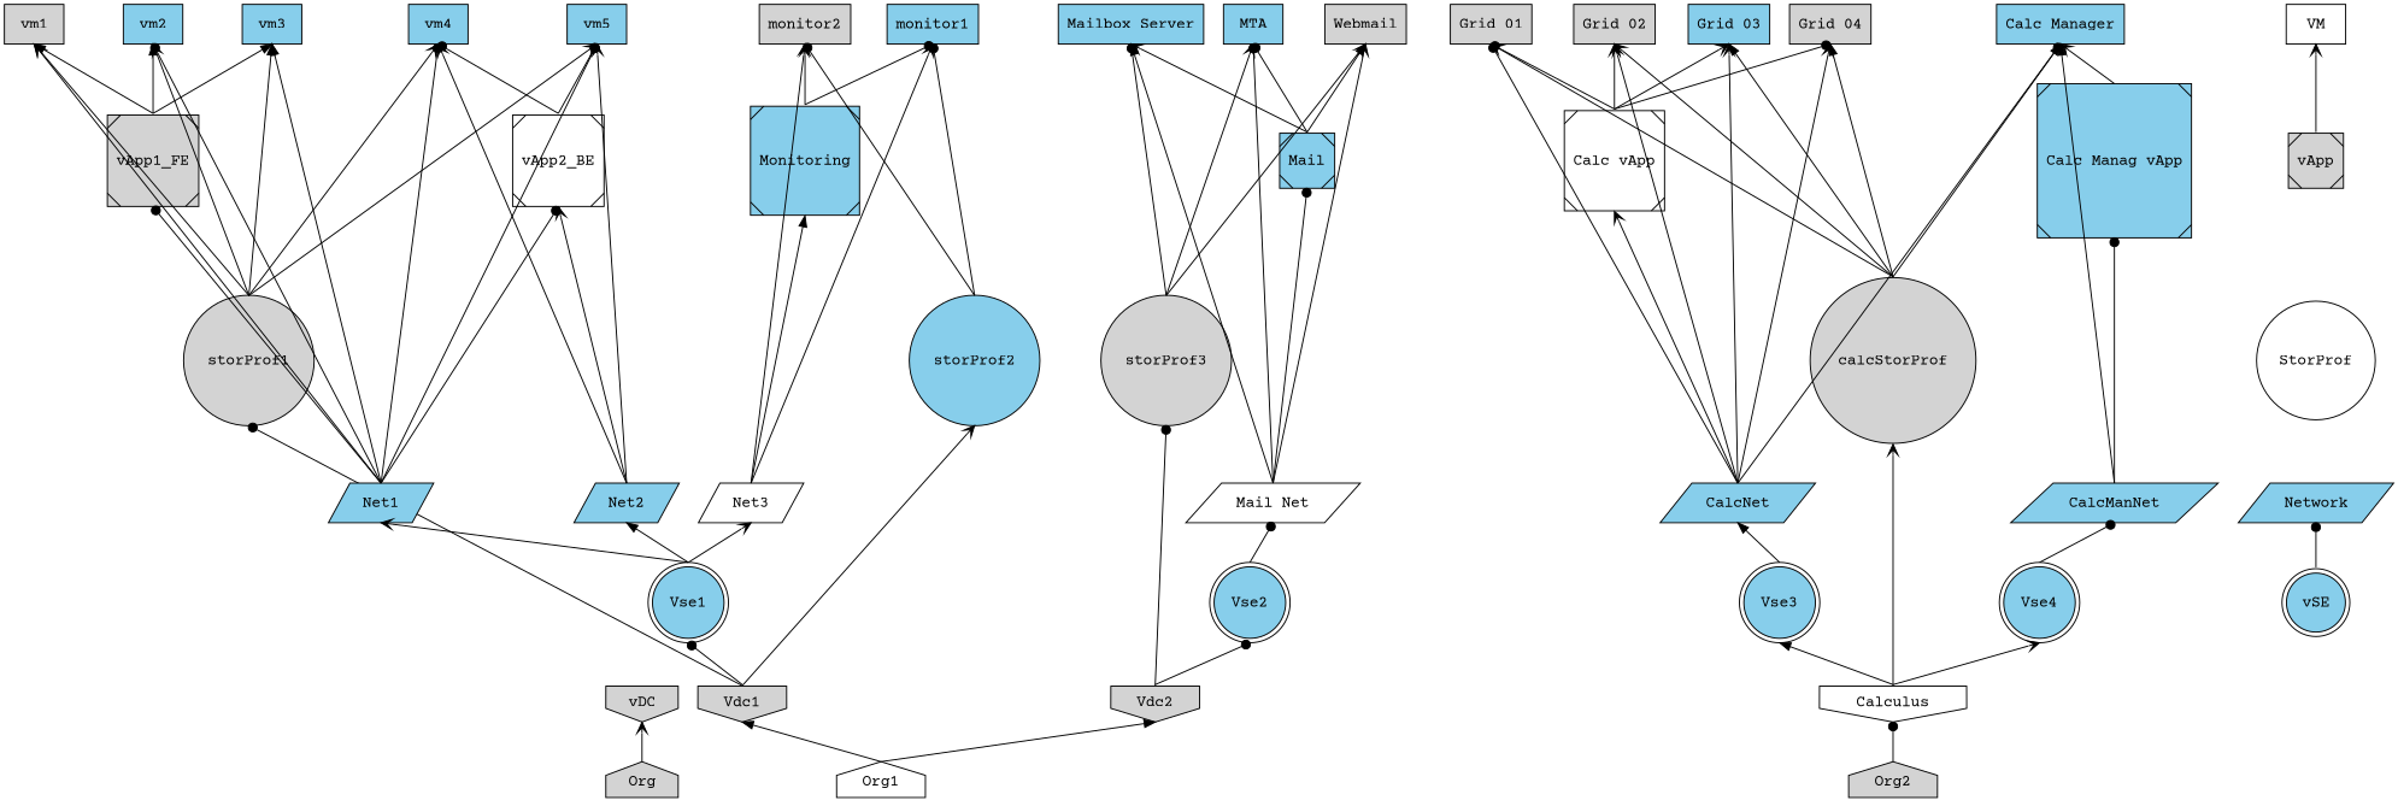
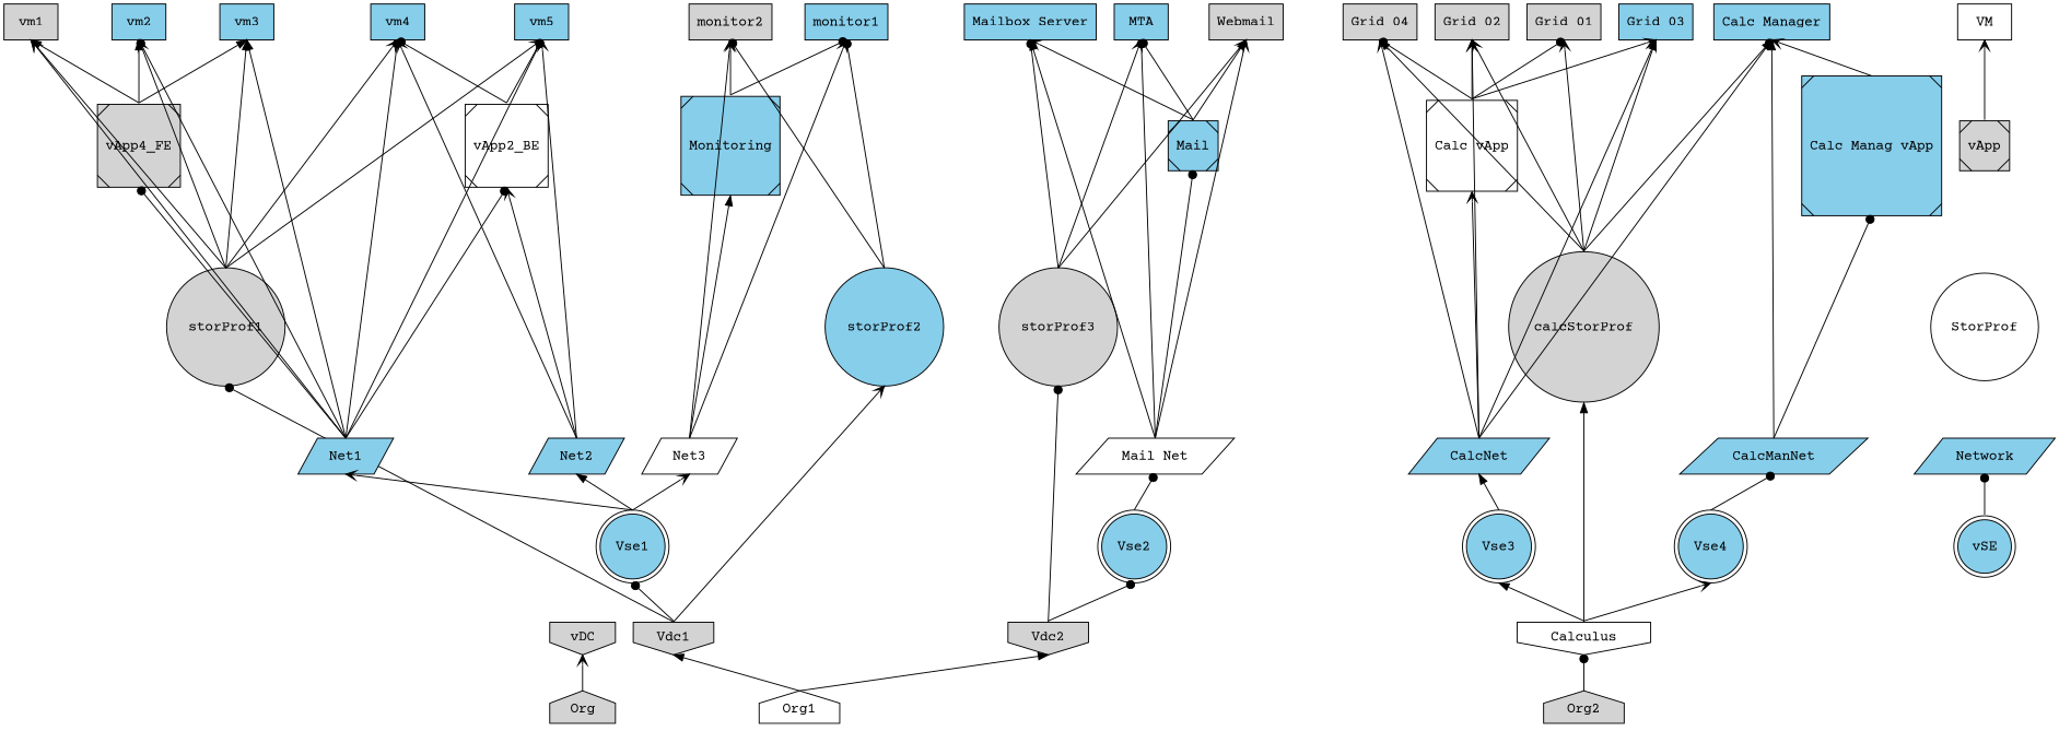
  digraph {
    fontname="Courier Prime"
    rankdir=BT
    splines=false
    node [fillcolor=skyblue fontname="Courier Prime" shape=box style=filled]
    edge [arrowhead=vee arrowtail=none fontname="Courier Prime" headport=s tailport=n]
    Org [fillcolor=lightgrey shape=house]
    n2 [fillcolor=white label=Org1 shape=house]
    n3 [fillcolor=lightgrey label=Org2 shape=house]
    vDC [fillcolor=lightgrey shape=invhouse]
    n5 [fillcolor=lightgrey label=Vdc1 shape=invhouse]
    n6 [fillcolor=lightgrey label=Vdc2 shape=invhouse]
    n7 [fillcolor=white label=Calculus shape=invhouse]
    vSE [shape=doublecircle]
    n9 [label=Vse1 shape=doublecircle]
    n10 [label=Vse2 shape=doublecircle]
    n11 [label=Vse3 shape=doublecircle]
    n12 [label=Vse4 shape=doublecircle]
    Network [shape=parallelogram]
    n14 [label=Net1 shape=parallelogram]
    n15 [label=Net2 shape=parallelogram]
    n16 [fillcolor=white label=Net3 shape=parallelogram]
    n17 [fillcolor=white label="Mail Net" shape=parallelogram]
    n18 [label=CalcNet shape=parallelogram]
    n19 [label=CalcManNet shape=parallelogram]
    StorProf [fillcolor=white shape=circle]
    n21 [fillcolor=lightgrey label=storProf1 shape=circle]
    n22 [label=storProf2 shape=circle]
    n23 [fillcolor=lightgrey label=storProf3 shape=circle]
    n24 [fillcolor=lightgrey label=calcStorProf shape=circle]
    vApp [fillcolor=lightgrey shape=Msquare]
-   n26 [fillcolor=lightgrey label=vApp1_FE shape=Msquare]
+   n26 [fillcolor=lightgrey label=vApp4_FE shape=Msquare]
    n27 [fillcolor=white label=vApp2_BE shape=Msquare]
    n28 [label=Monitoring shape=Msquare]
    n29 [label=Mail shape=Msquare]
    n30 [fillcolor=white label="Calc vApp" shape=Msquare]
    n31 [label="Calc Manag vApp" shape=Msquare]
    VM [fillcolor=white]
    n33 [fillcolor=lightgrey label=vm1]
    n34 [label=vm2]
    n35 [label=vm3]
    n36 [label=vm4]
    n37 [label=vm5]
    n38 [label=monitor1]
    n39 [fillcolor=lightgrey label=monitor2]
    n40 [fillcolor=lightgrey label=Webmail]
    n41 [label=MTA]
    n42 [label="Mailbox Server"]
    n43 [fillcolor=lightgrey label="Grid 01"]
    n44 [fillcolor=lightgrey label="Grid 02"]
    n45 [label="Grid 03"]
    n46 [fillcolor=lightgrey label="Grid 04"]
    n47 [label="Calc Manager"]
    subgraph sub_1 {
      rank=same
      Org
      n2
      n3
    }
    subgraph sub_2 {
      rank=same
      vDC
      n5
      n6
      n7
    }
    subgraph sub_3 {
      rank=same
      vSE
      n9
      n10
      n11
      n12
    }
    subgraph sub_4 {
      rank=same
      Network
      n14
      n15
      n16
      n17
      n18
      n19
    }
    subgraph sub_5 {
    }
    subgraph sub_6 {
      rank=same
      StorProf
      n21
      n22
      n23
      n24
    }
    subgraph sub_7 {
      rank=same
      vApp
      n26
      n27
      n28
      n29
      n30
      n31
    }
    subgraph sub_8 {
      rank=same
      VM
      n33
      n34
      n35
      n36
      n37
      n38
      n39
      n40
      n41
      n42
      n43
      n44
      n45
      n46
      n47
    }
    Org -> vDC
    n2 -> n5 [arrowhead=normal]
    n2 -> n6 [arrowhead=normal]
    n3 -> n7 [arrowhead=dot]
    n5 -> n9 [arrowhead=dot]
    n5 -> n21 [arrowhead=dot]
    n5 -> n22
    n6 -> n10 [arrowhead=dot]
    n6 -> n23 [arrowhead=dot]
    n7 -> n11 [arrowhead=normal]
    n7 -> n12
-   n7 -> n24
+   n7 -> n24 [arrowhead=normal]
    vSE -> Network [arrowhead=dot]
    n9 -> n14
    n9 -> n15 [arrowhead=normal]
    n9 -> n16
    n10 -> n17 [arrowhead=dot]
    n11 -> n18 [arrowhead=normal]
    n12 -> n19 [arrowhead=dot]
    Network -> StorProf [arrowhead=none style=invis]
    n14 -> n26 [arrowhead=dot]
    n14 -> n27 [arrowhead=dot]
    n14 -> n33
    n14 -> n34 [arrowhead=dot]
    n14 -> n35 [arrowhead=normal]
    n14 -> n36 [arrowhead=dot]
    n14 -> n37 [arrowhead=dot]
    n15 -> n27
    n15 -> n36
    n15 -> n37
    n16 -> n28 [arrowhead=normal]
    n16 -> n38
    n16 -> n39
    n17 -> n29 [arrowhead=dot]
    n17 -> n40
    n17 -> n41 [arrowhead=dot]
    n17 -> n42 [arrowhead=normal]
    n18 -> n30
-   n18 -> n43 [arrowhead=dot]
    n18 -> n44
    n18 -> n45
    n18 -> n46
    n18 -> n47 [arrowhead=dot]
    n19 -> n31 [arrowhead=dot]
    n19 -> n47 [arrowhead=normal]
    StorProf -> vApp [arrowhead=none style=invis]
    n21 -> n33
    n21 -> n34
    n21 -> n35 [arrowhead=normal]
    n21 -> n36
    n21 -> n37
    n22 -> n38 [arrowhead=dot]
    n22 -> n39 [arrowhead=dot]
    n23 -> n40
    n23 -> n41
    n23 -> n42 [arrowhead=dot]
    n24 -> n43
    n24 -> n44
    n24 -> n45 [arrowhead=normal]
    n24 -> n46 [arrowhead=normal]
    n24 -> n47 [arrowhead=normal]
    vApp -> VM
    n26 -> n33 [arrowhead=normal]
    n26 -> n34 [arrowhead=normal]
    n26 -> n35 [arrowhead=normal]
    n27 -> n36 [arrowhead=dot]
    n27 -> n37 [arrowhead=dot]
    n28 -> n38 [arrowhead=dot]
    n28 -> n39
    n29 -> n40 [arrowhead=normal]
    n29 -> n41 [arrowhead=dot]
    n29 -> n42
    n30 -> n43 [arrowhead=dot]
    n30 -> n44
    n30 -> n45
    n30 -> n46 [arrowhead=dot]
    n31 -> n47
  }
